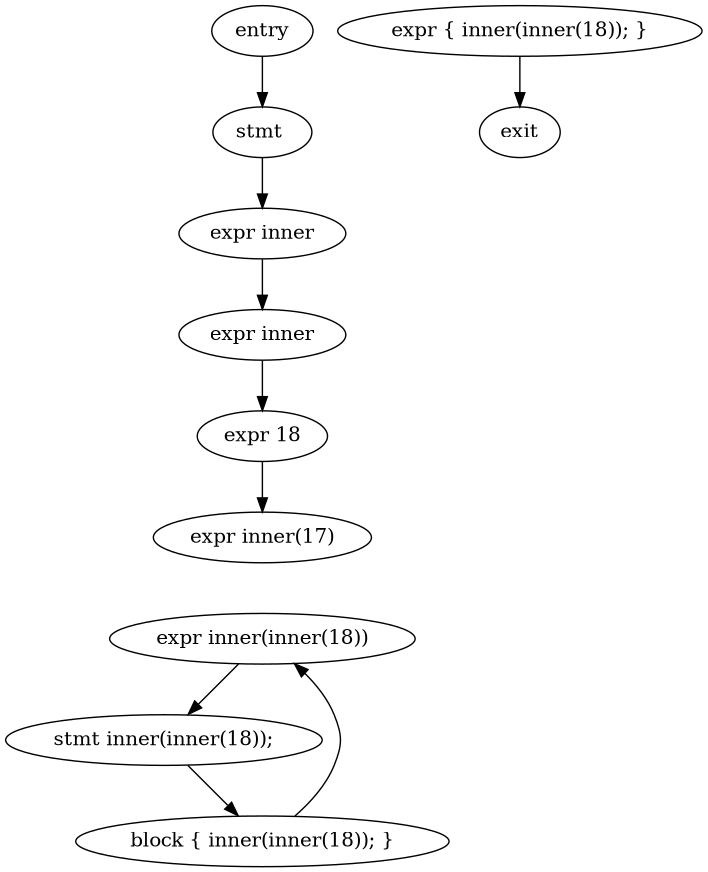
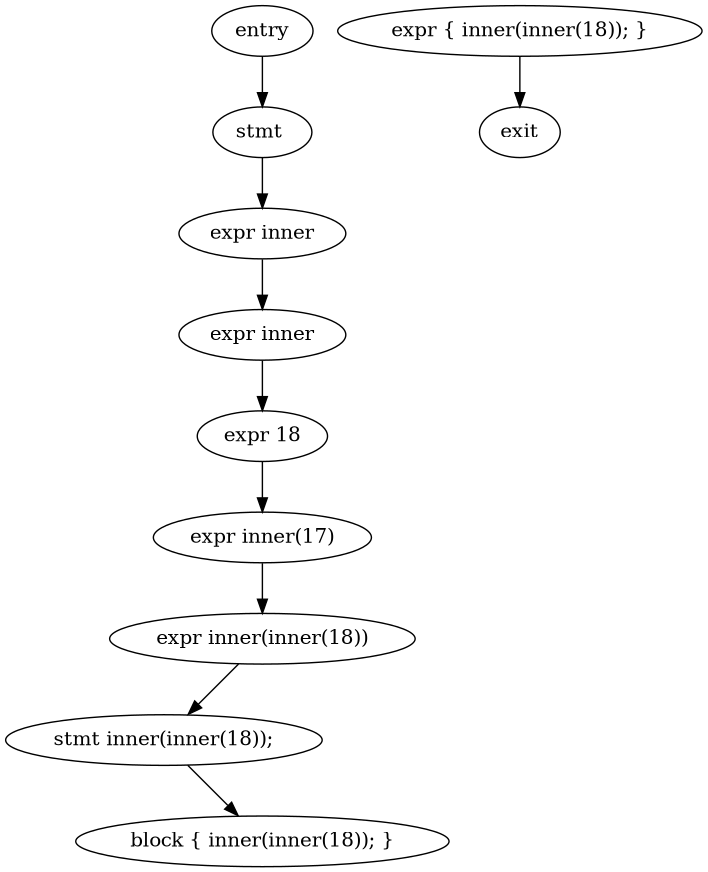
  digraph {
    n1 [label=entry]
    n2 [label="stmt "]
    n3 [label="expr inner"]
    n4 [label=exit]
    n5 [label="expr inner"]
    n6 [label="expr 18"]
    n7 [label="expr inner(17)"]
    n8 [label="expr inner(inner(18))"]
    n9 [label="stmt inner(inner(18));"]
    n10 [label="block { inner(inner(18)); }"]
    n11 [label="expr { inner(inner(18)); }"]
    n1 -> n2
    n2 -> n3
    n3 -> n5
    n5 -> n6
    n6 -> n7
-   n10 -> n8
+   n7 -> n8
    n8 -> n9
    n9 -> n10
    n11 -> n4
  }
